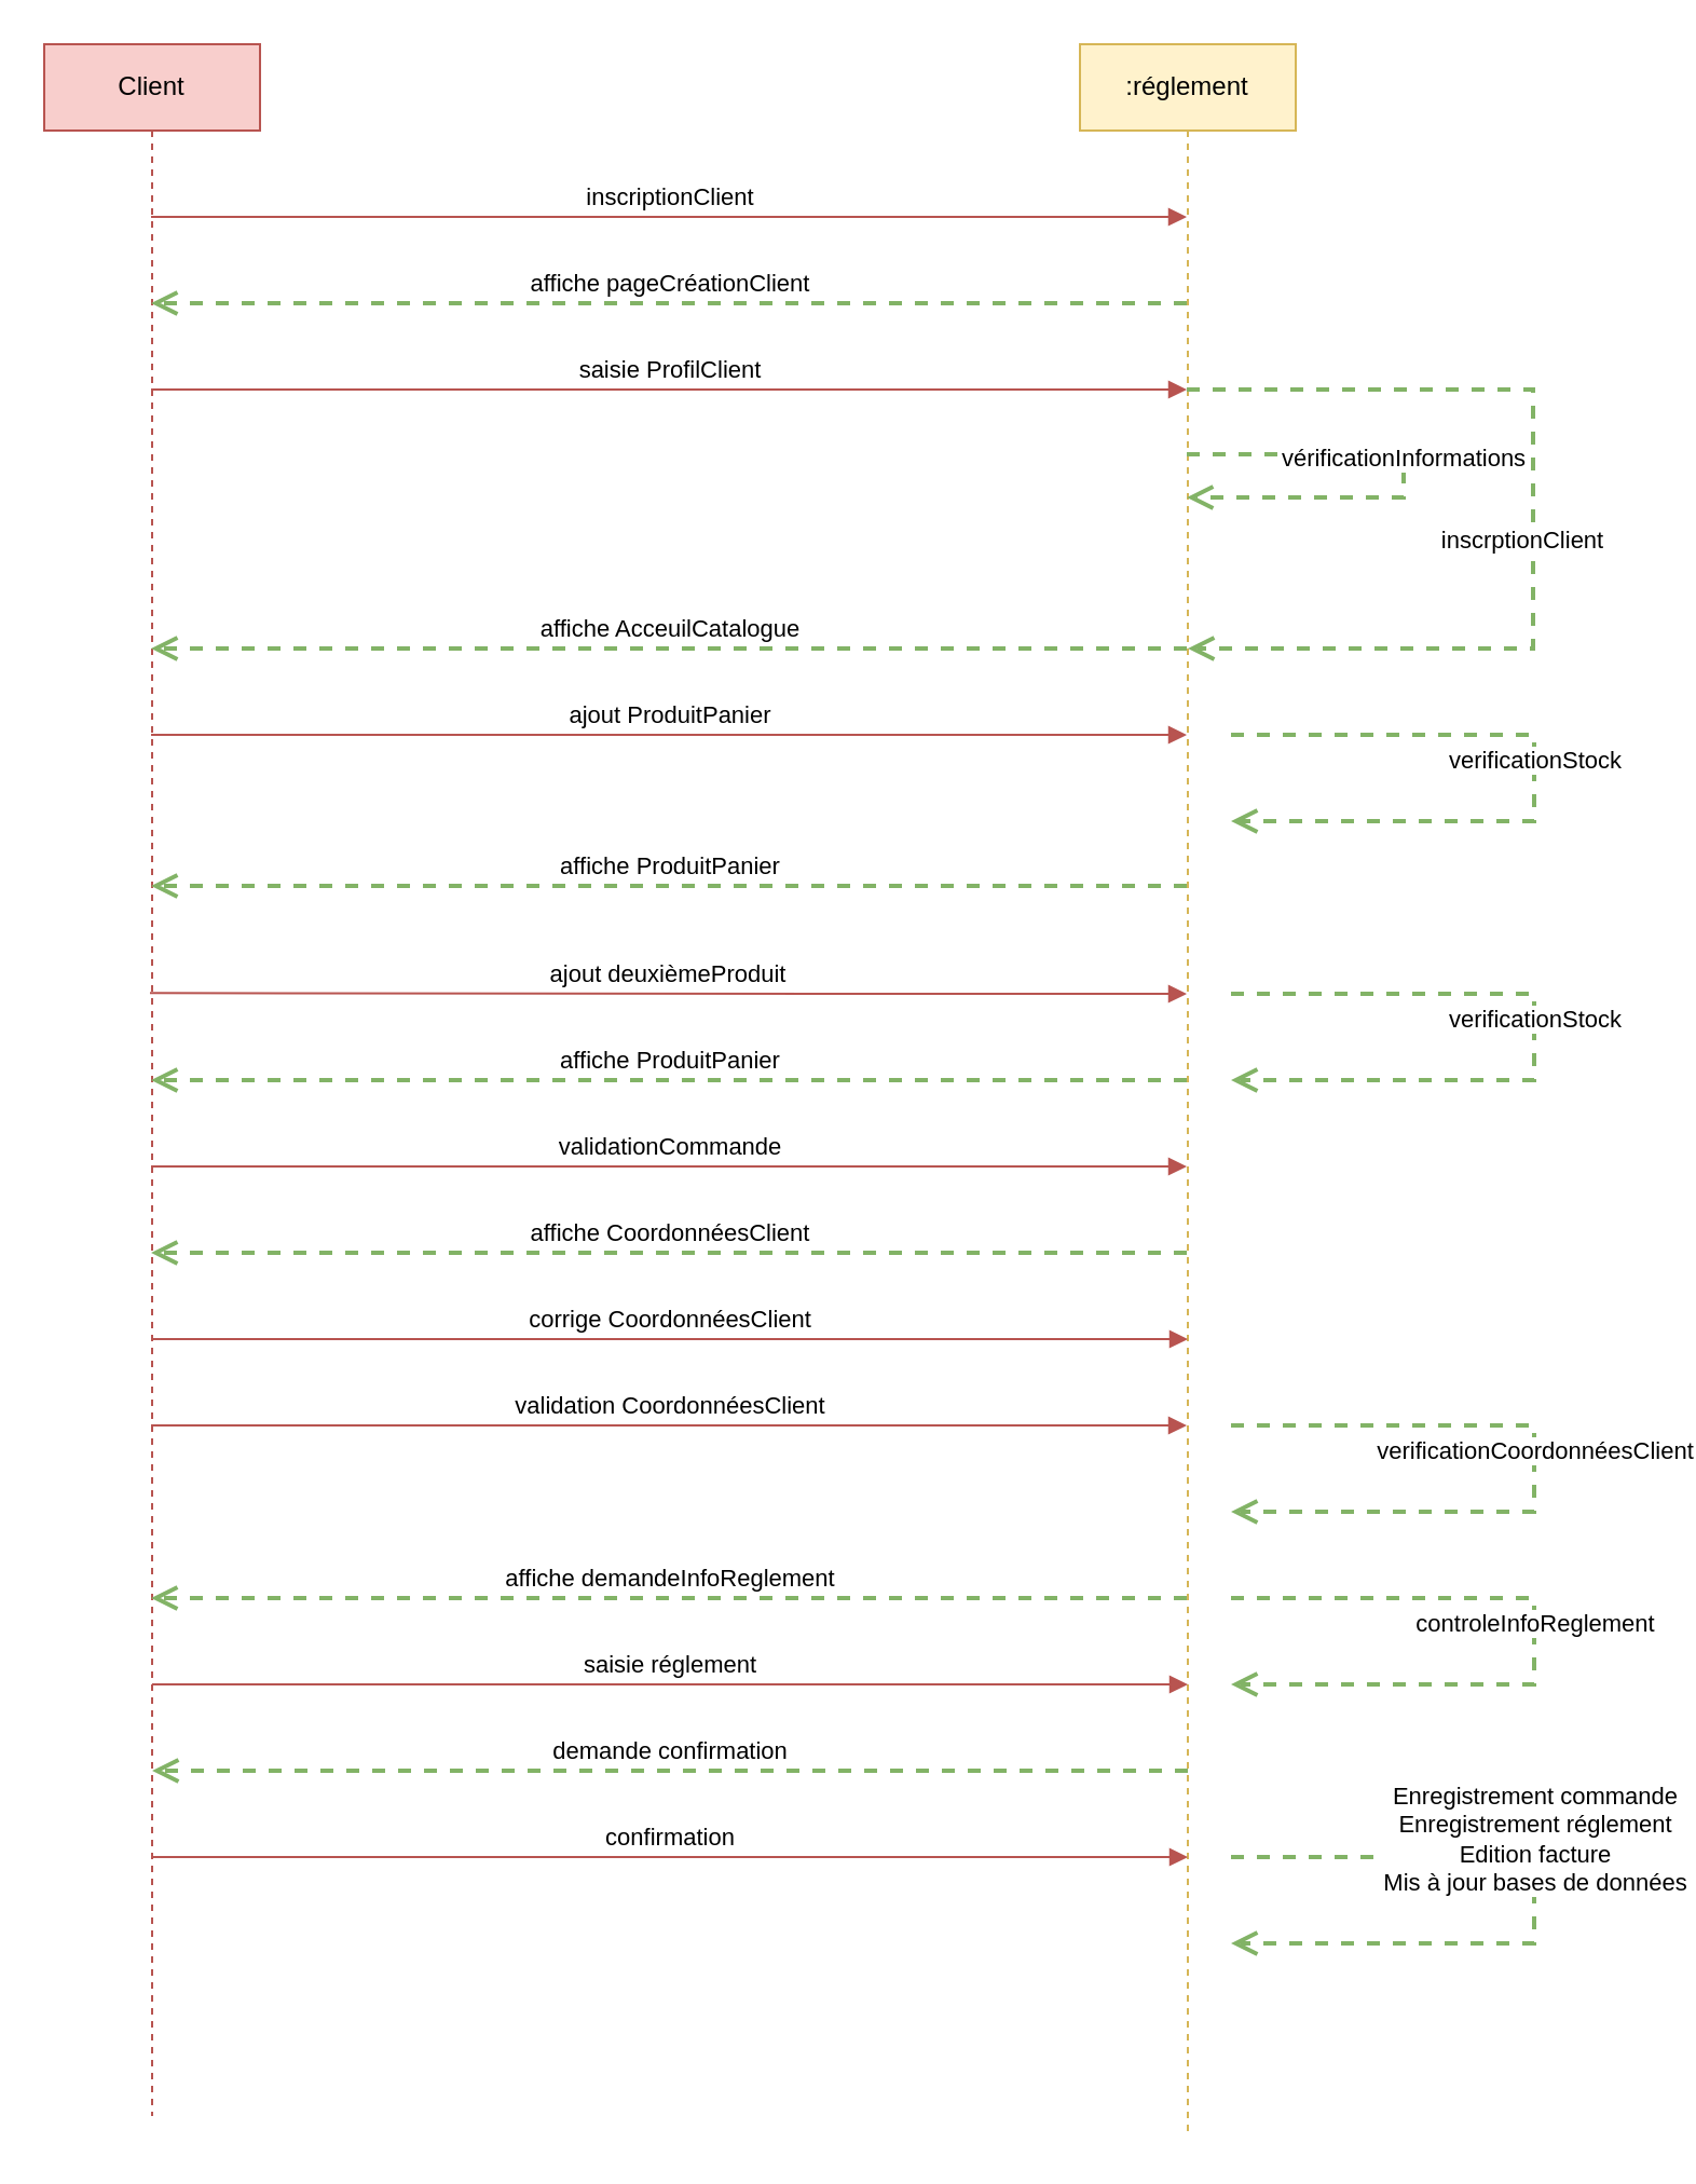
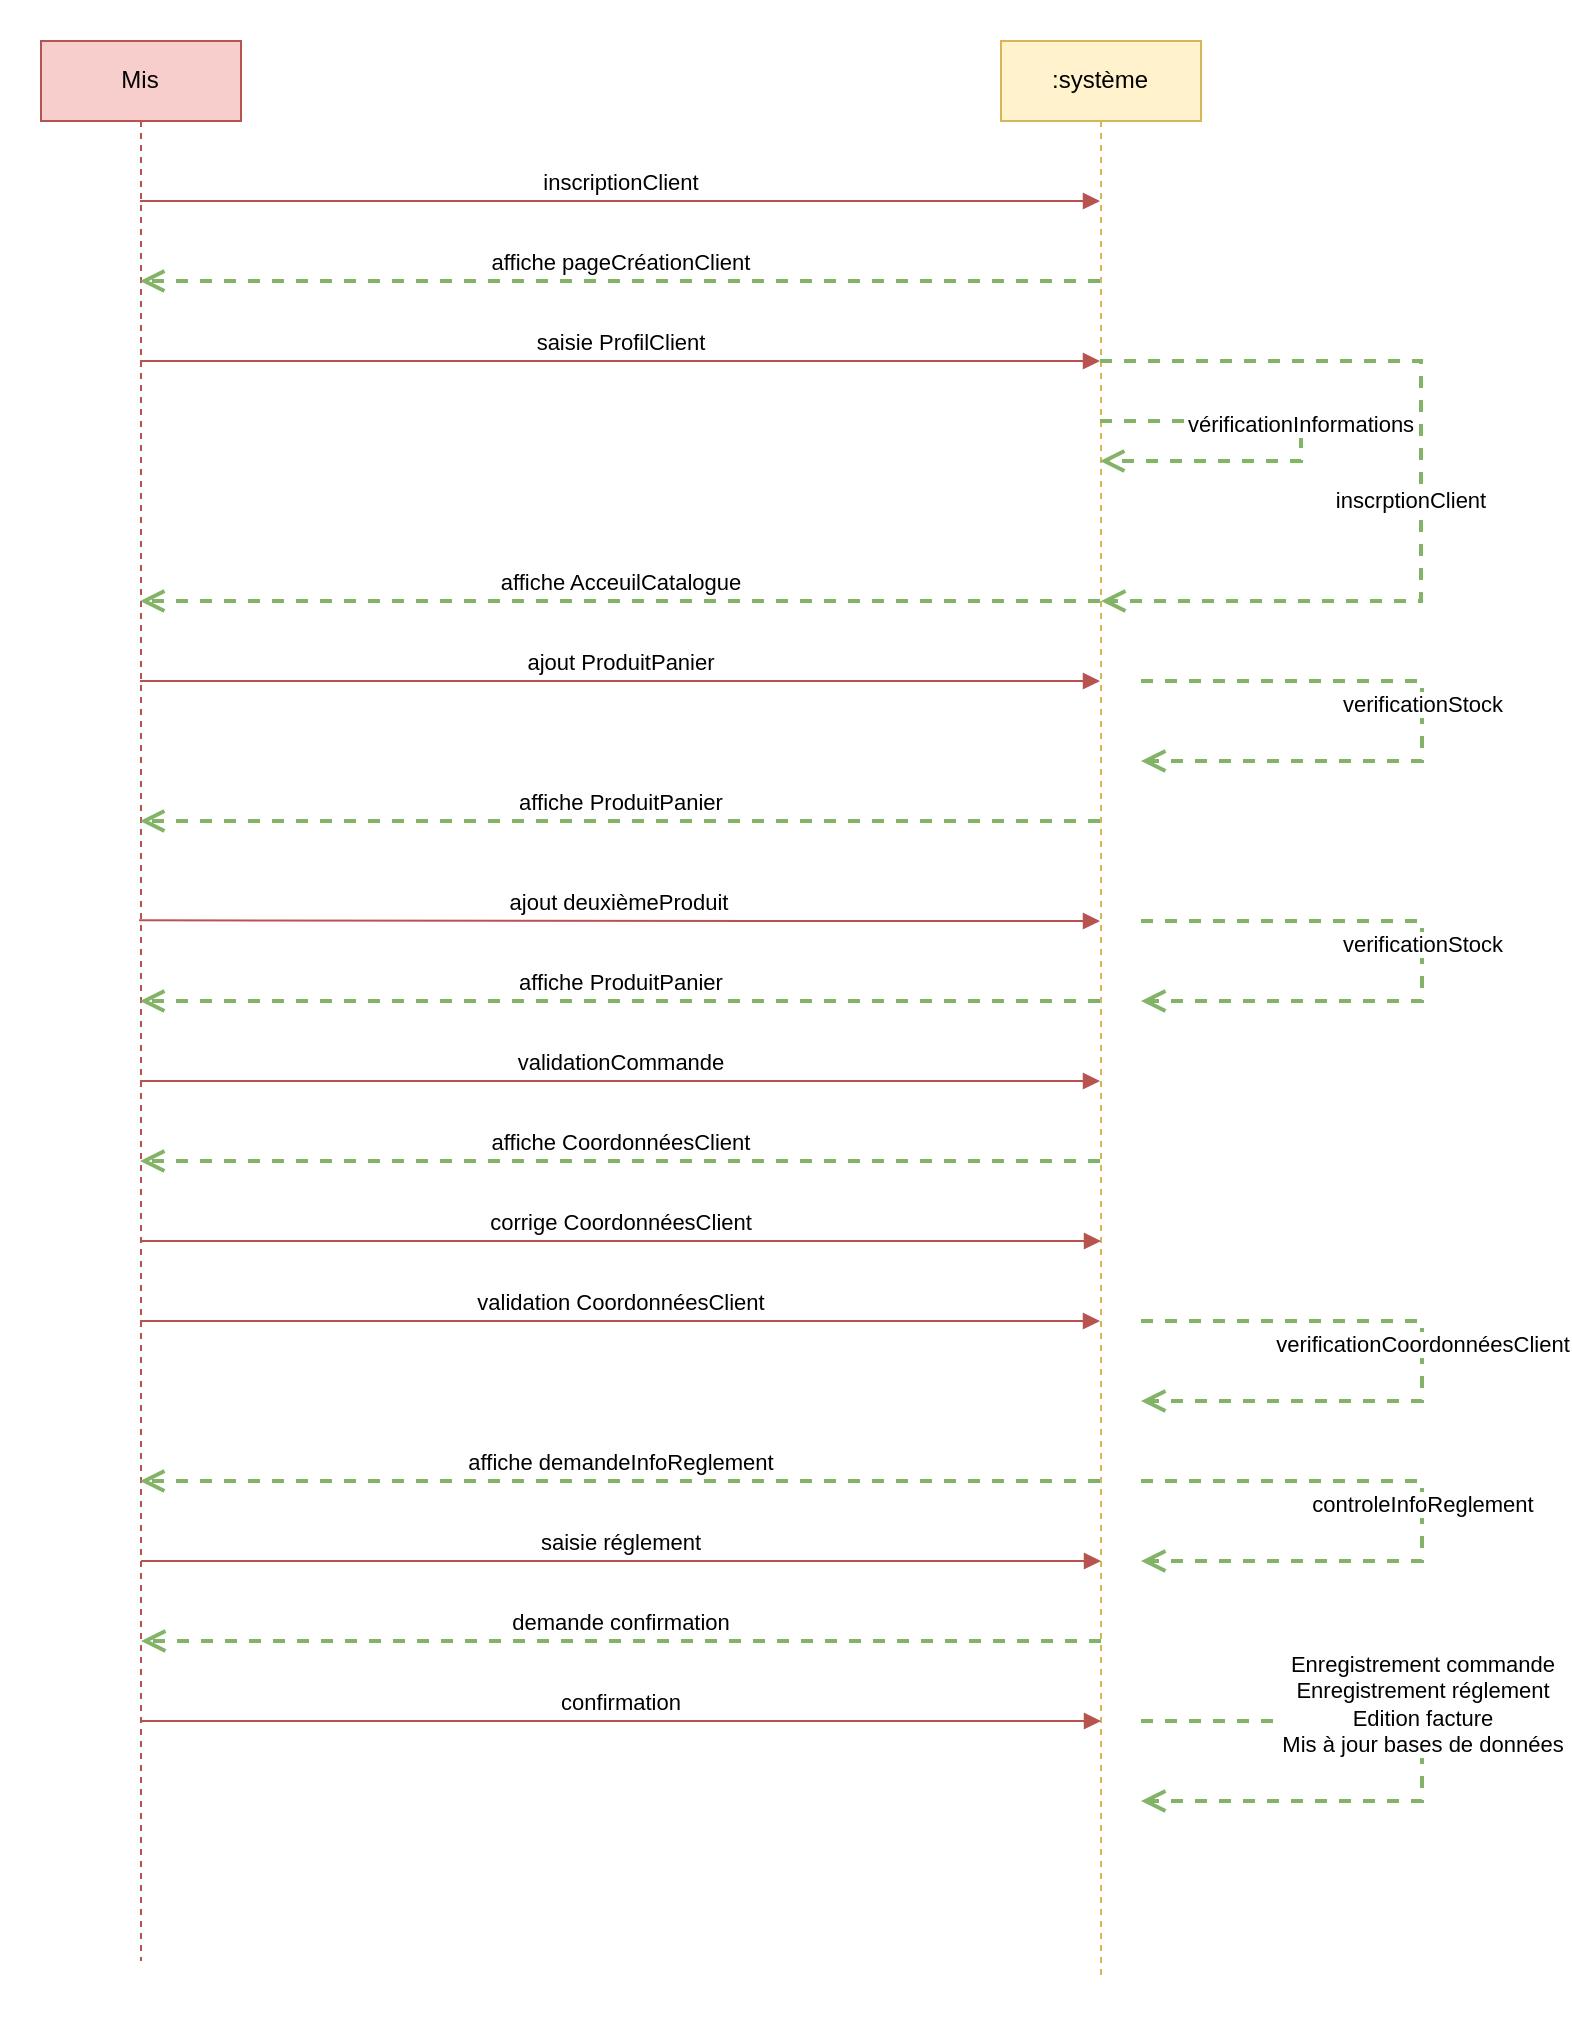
  <mxCell id="0" />
  <mxCell id="1" parent="0" />
- <mxCell id="2" value="Client" style="shape=umlLifeline;perimeter=lifelinePerimeter;whiteSpace=wrap;html=1;container=1;collapsible=0;recursiveResize=0;outlineConnect=0;fillColor=#f8cecc;strokeColor=#b85450;" vertex="1" parent="1"><mxGeometry x="20" y="20" width="100" height="960" as="geometry" /></mxCell>
- <mxCell id="3" value=":réglement" style="shape=umlLifeline;perimeter=lifelinePerimeter;whiteSpace=wrap;html=1;container=1;collapsible=0;recursiveResize=0;outlineConnect=0;fillColor=#fff2cc;strokeColor=#d6b656;" vertex="1" parent="1"><mxGeometry x="500" y="20" width="100" height="970" as="geometry" /></mxCell>
+ <mxCell id="2" value="Mis" style="shape=umlLifeline;perimeter=lifelinePerimeter;whiteSpace=wrap;html=1;container=1;collapsible=0;recursiveResize=0;outlineConnect=0;fillColor=#f8cecc;strokeColor=#b85450;" vertex="1" parent="1"><mxGeometry x="20" y="20" width="100" height="960" as="geometry" /></mxCell>
+ <mxCell id="3" value=":système" style="shape=umlLifeline;perimeter=lifelinePerimeter;whiteSpace=wrap;html=1;container=1;collapsible=0;recursiveResize=0;outlineConnect=0;fillColor=#fff2cc;strokeColor=#d6b656;" vertex="1" parent="1"><mxGeometry x="500" y="20" width="100" height="970" as="geometry" /></mxCell>
  <mxCell id="4" value="inscriptionClient" style="html=1;verticalAlign=bottom;endArrow=block;rounded=0;fillColor=#f8cecc;strokeColor=#B85450;" edge="1" parent="1" source="2" target="3"><mxGeometry width="80" relative="1" as="geometry"><mxPoint x="300" y="310" as="sourcePoint" /><mxPoint x="380" y="310" as="targetPoint" /><Array as="points"><mxPoint x="390" y="100" /></Array></mxGeometry></mxCell>
  <mxCell id="5" value="affiche pageCréationClient" style="html=1;verticalAlign=bottom;endArrow=open;dashed=1;endSize=8;rounded=0;fillColor=#d5e8d4;strokeColor=#82b366;strokeWidth=2;" edge="1" parent="1" source="3" target="2"><mxGeometry relative="1" as="geometry"><mxPoint x="380" y="310" as="sourcePoint" /><mxPoint x="300" y="310" as="targetPoint" /><Array as="points"><mxPoint x="480" y="140" /><mxPoint x="390" y="140" /></Array></mxGeometry></mxCell>
  <mxCell id="6" value="saisie ProfilClient" style="html=1;verticalAlign=bottom;endArrow=block;rounded=0;fillColor=#f8cecc;strokeColor=#B85450;" edge="1" parent="1" source="2" target="3"><mxGeometry width="80" relative="1" as="geometry"><mxPoint x="300" y="310" as="sourcePoint" /><mxPoint x="380" y="310" as="targetPoint" /><Array as="points"><mxPoint x="400" y="180" /></Array></mxGeometry></mxCell>
  <mxCell id="7" value="vérificationInformations" style="html=1;verticalAlign=bottom;endArrow=open;dashed=1;endSize=8;rounded=0;fillColor=#d5e8d4;strokeColor=#82b366;strokeWidth=2;" edge="1" parent="1" source="3" target="3"><mxGeometry relative="1" as="geometry"><mxPoint x="380" y="310" as="sourcePoint" /><mxPoint x="660" y="270" as="targetPoint" /><Array as="points"><mxPoint x="620" y="210" /><mxPoint x="650" y="210" /><mxPoint x="650" y="230" /><mxPoint x="620" y="230" /></Array></mxGeometry></mxCell>
  <mxCell id="8" value="affiche AcceuilCatalogue" style="html=1;verticalAlign=bottom;endArrow=open;dashed=1;endSize=8;rounded=0;fillColor=#d5e8d4;strokeColor=#82b366;strokeWidth=2;" edge="1" parent="1" source="3" target="2"><mxGeometry relative="1" as="geometry"><mxPoint x="380" y="310" as="sourcePoint" /><mxPoint x="300" y="310" as="targetPoint" /><Array as="points"><mxPoint x="440" y="300" /><mxPoint x="220" y="300" /></Array></mxGeometry></mxCell>
  <mxCell id="9" value="ajout ProduitPanier" style="html=1;verticalAlign=bottom;endArrow=block;rounded=0;fillColor=#f8cecc;strokeColor=#B85450;" edge="1" parent="1" source="2" target="3"><mxGeometry width="80" relative="1" as="geometry"><mxPoint x="300" y="310" as="sourcePoint" /><mxPoint x="380" y="310" as="targetPoint" /><Array as="points"><mxPoint x="390" y="340" /><mxPoint x="410" y="340" /></Array></mxGeometry></mxCell>
  <mxCell id="10" value="affiche ProduitPanier" style="html=1;verticalAlign=bottom;endArrow=open;dashed=1;endSize=8;rounded=0;fillColor=#d5e8d4;strokeColor=#82b366;strokeWidth=2;" edge="1" parent="1" source="3" target="2"><mxGeometry relative="1" as="geometry"><mxPoint x="370" y="350" as="sourcePoint" /><mxPoint x="290" y="350" as="targetPoint" /><Array as="points"><mxPoint x="480" y="410" /><mxPoint x="330" y="410" /><mxPoint x="250" y="410" /><mxPoint x="180" y="410" /></Array></mxGeometry></mxCell>
  <mxCell id="11" value="&lt;div&gt;inscrptionClient&lt;/div&gt;" style="html=1;verticalAlign=bottom;endArrow=open;dashed=1;endSize=8;rounded=0;fillColor=#d5e8d4;strokeColor=#82b366;strokeWidth=2;" edge="1" parent="1" source="3" target="3"><mxGeometry x="0.083" y="-5" relative="1" as="geometry"><mxPoint x="380" y="430" as="sourcePoint" /><mxPoint x="690" y="440" as="targetPoint" /><Array as="points"><mxPoint x="650" y="180" /><mxPoint x="710" y="180" /><mxPoint x="710" y="220" /><mxPoint x="710" y="300" /><mxPoint x="640" y="300" /><mxPoint x="550" y="300" /></Array><mxPoint as="offset" /></mxGeometry></mxCell>
  <mxCell id="12" value="ajout deuxièmeProduit" style="html=1;verticalAlign=bottom;endArrow=block;rounded=0;fillColor=#f8cecc;strokeColor=#B85450;exitX=0.49;exitY=0.458;exitDx=0;exitDy=0;exitPerimeter=0;" edge="1" parent="1" source="2" target="3"><mxGeometry width="80" relative="1" as="geometry"><mxPoint x="300" y="370" as="sourcePoint" /><mxPoint x="380" y="370" as="targetPoint" /><Array as="points"><mxPoint x="410" y="460" /><mxPoint x="460" y="460" /><mxPoint x="500" y="460" /></Array></mxGeometry></mxCell>
  <mxCell id="13" value="verificationStock" style="html=1;verticalAlign=bottom;endArrow=open;dashed=1;endSize=8;rounded=0;fillColor=#d5e8d4;strokeColor=#82b366;strokeWidth=2;" edge="1" parent="1"><mxGeometry relative="1" as="geometry"><mxPoint x="570" y="460" as="sourcePoint" /><mxPoint x="570" y="500" as="targetPoint" /><Array as="points"><mxPoint x="650.5" y="460" /><mxPoint x="710.5" y="460" /><mxPoint x="710.5" y="500" /></Array></mxGeometry></mxCell>
  <mxCell id="14" value="affiche ProduitPanier" style="html=1;verticalAlign=bottom;endArrow=open;dashed=1;endSize=8;rounded=0;fillColor=#d5e8d4;strokeColor=#82b366;strokeWidth=2;" edge="1" parent="1" source="3" target="2"><mxGeometry relative="1" as="geometry"><mxPoint x="400" y="540" as="sourcePoint" /><mxPoint x="320" y="540" as="targetPoint" /><Array as="points"><mxPoint x="410" y="500" /></Array></mxGeometry></mxCell>
  <mxCell id="15" value="validationCommande" style="html=1;verticalAlign=bottom;endArrow=block;rounded=0;fillColor=#f8cecc;strokeColor=#B85450;" edge="1" parent="1" source="2" target="3"><mxGeometry width="80" relative="1" as="geometry"><mxPoint x="264" y="540" as="sourcePoint" /><mxPoint x="344" y="540" as="targetPoint" /><Array as="points"><mxPoint x="400" y="540" /><mxPoint x="450" y="540" /><mxPoint x="490" y="540" /></Array></mxGeometry></mxCell>
  <mxCell id="16" value="affiche demandeInfoReglement" style="html=1;verticalAlign=bottom;endArrow=open;dashed=1;endSize=8;rounded=0;fillColor=#d5e8d4;strokeColor=#82b366;strokeWidth=2;" edge="1" parent="1" source="3" target="2"><mxGeometry relative="1" as="geometry"><mxPoint x="380" y="580" as="sourcePoint" /><mxPoint x="300" y="580" as="targetPoint" /><Array as="points"><mxPoint x="530" y="740" /><mxPoint x="490" y="740" /><mxPoint x="400" y="740" /></Array></mxGeometry></mxCell>
  <mxCell id="17" value="saisie réglement" style="html=1;verticalAlign=bottom;endArrow=block;rounded=0;fillColor=#f8cecc;strokeColor=#B85450;" edge="1" parent="1"><mxGeometry width="80" relative="1" as="geometry"><mxPoint x="70" y="780" as="sourcePoint" /><mxPoint x="550" y="780" as="targetPoint" /><Array as="points"><mxPoint x="420.5" y="780" /></Array></mxGeometry></mxCell>
  <mxCell id="18" value="confirmation" style="html=1;verticalAlign=bottom;endArrow=block;rounded=0;fillColor=#f8cecc;strokeColor=#B85450;" edge="1" parent="1"><mxGeometry width="80" relative="1" as="geometry"><mxPoint x="70" y="860" as="sourcePoint" /><mxPoint x="550" y="860" as="targetPoint" /><Array as="points"><mxPoint x="420.5" y="860" /></Array></mxGeometry></mxCell>
  <mxCell id="19" value="controleInfoReglement" style="html=1;verticalAlign=bottom;endArrow=open;dashed=1;endSize=8;rounded=0;fillColor=#d5e8d4;strokeColor=#82b366;strokeWidth=2;" edge="1" parent="1"><mxGeometry relative="1" as="geometry"><mxPoint x="570" y="740" as="sourcePoint" /><mxPoint x="570" y="780" as="targetPoint" /><Array as="points"><mxPoint x="650.5" y="740" /><mxPoint x="710.5" y="740" /><mxPoint x="710.5" y="780" /></Array></mxGeometry></mxCell>
  <mxCell id="20" value="affiche CoordonnéesClient" style="html=1;verticalAlign=bottom;endArrow=open;dashed=1;endSize=8;rounded=0;strokeColor=#82B366;strokeWidth=2;fillColor=#d5e8d4;" edge="1" parent="1" source="3" target="2"><mxGeometry relative="1" as="geometry"><mxPoint x="370" y="580" as="sourcePoint" /><mxPoint x="290" y="580" as="targetPoint" /><Array as="points"><mxPoint x="410" y="580" /></Array></mxGeometry></mxCell>
  <mxCell id="21" value="corrige CoordonnéesClient" style="html=1;verticalAlign=bottom;endArrow=block;rounded=0;fillColor=#f8cecc;strokeColor=#B85450;" edge="1" parent="1"><mxGeometry width="80" relative="1" as="geometry"><mxPoint x="70" y="620" as="sourcePoint" /><mxPoint x="550" y="620" as="targetPoint" /><Array as="points"><mxPoint x="400.5" y="620" /><mxPoint x="450.5" y="620" /><mxPoint x="490.5" y="620" /></Array></mxGeometry></mxCell>
  <mxCell id="22" value="demande confirmation" style="html=1;verticalAlign=bottom;endArrow=open;dashed=1;endSize=8;rounded=0;fillColor=#d5e8d4;strokeColor=#82b366;strokeWidth=2;" edge="1" parent="1"><mxGeometry relative="1" as="geometry"><mxPoint x="550" y="820" as="sourcePoint" /><mxPoint x="70" y="820" as="targetPoint" /><Array as="points"><mxPoint x="410.5" y="820" /></Array></mxGeometry></mxCell>
  <mxCell id="23" value="verificationCoordonnéesClient" style="html=1;verticalAlign=bottom;endArrow=open;dashed=1;endSize=8;rounded=0;fillColor=#d5e8d4;strokeColor=#82b366;strokeWidth=2;" edge="1" parent="1"><mxGeometry relative="1" as="geometry"><mxPoint x="570" y="660" as="sourcePoint" /><mxPoint x="570" y="700" as="targetPoint" /><Array as="points"><mxPoint x="650.5" y="660" /><mxPoint x="710.5" y="660" /><mxPoint x="710.5" y="700" /><mxPoint x="640.5" y="700" /></Array></mxGeometry></mxCell>
  <mxCell id="24" value="validation CoordonnéesClient" style="html=1;verticalAlign=bottom;endArrow=block;rounded=0;strokeColor=#b85450;strokeWidth=1;fillColor=#f8cecc;" edge="1" parent="1" source="2" target="3"><mxGeometry width="80" relative="1" as="geometry"><mxPoint x="300" y="730" as="sourcePoint" /><mxPoint x="380" y="730" as="targetPoint" /><Array as="points"><mxPoint x="180" y="660" /><mxPoint x="440" y="660" /><mxPoint x="480" y="660" /><mxPoint x="510" y="660" /></Array></mxGeometry></mxCell>
  <mxCell id="25" value="&lt;div&gt;Enregistrement commande&lt;/div&gt;&lt;div&gt;Enregistrement réglement&lt;/div&gt;&lt;div&gt;Edition facture&lt;/div&gt;&lt;div&gt;Mis à jour bases de données&lt;br&gt;&lt;/div&gt;" style="html=1;verticalAlign=bottom;endArrow=open;dashed=1;endSize=8;rounded=0;fillColor=#d5e8d4;strokeColor=#82b366;strokeWidth=2;" edge="1" parent="1"><mxGeometry relative="1" as="geometry"><mxPoint x="570" y="860" as="sourcePoint" /><mxPoint x="570" y="900" as="targetPoint" /><Array as="points"><mxPoint x="650.5" y="860" /><mxPoint x="710.5" y="860" /><mxPoint x="710.5" y="900" /></Array></mxGeometry></mxCell>
  <mxCell id="26" value="verificationStock" style="html=1;verticalAlign=bottom;endArrow=open;dashed=1;endSize=8;rounded=0;fillColor=#d5e8d4;strokeColor=#82b366;strokeWidth=2;" edge="1" parent="1"><mxGeometry relative="1" as="geometry"><mxPoint x="570" y="340" as="sourcePoint" /><mxPoint x="570" y="380" as="targetPoint" /><Array as="points"><mxPoint x="650.5" y="340" /><mxPoint x="710.5" y="340" /><mxPoint x="710.5" y="380" /></Array></mxGeometry></mxCell>
